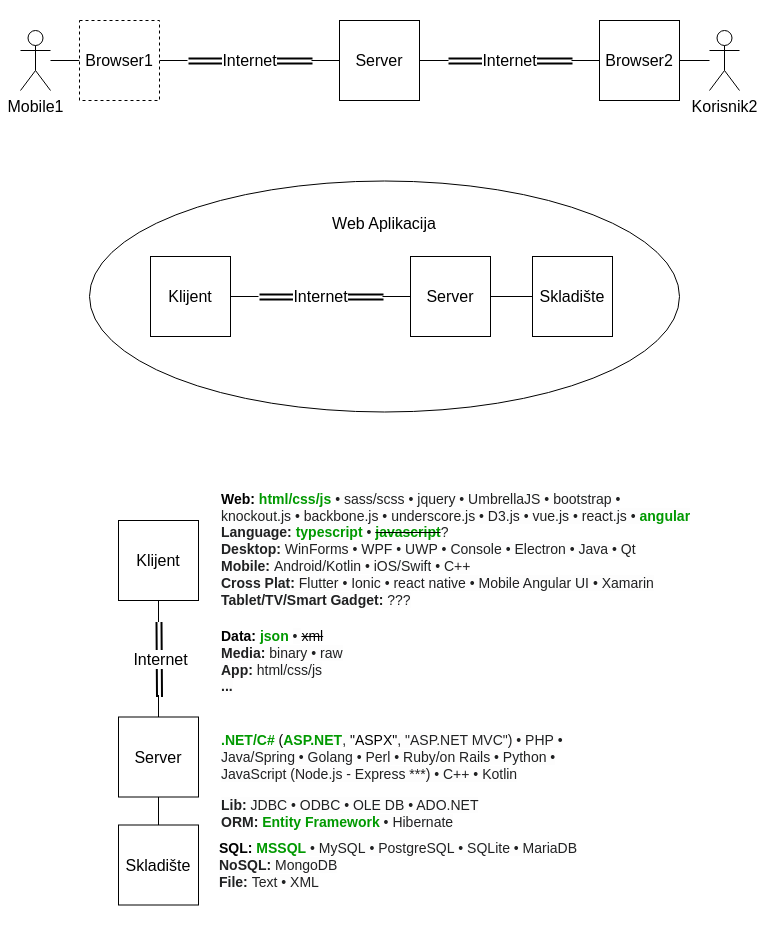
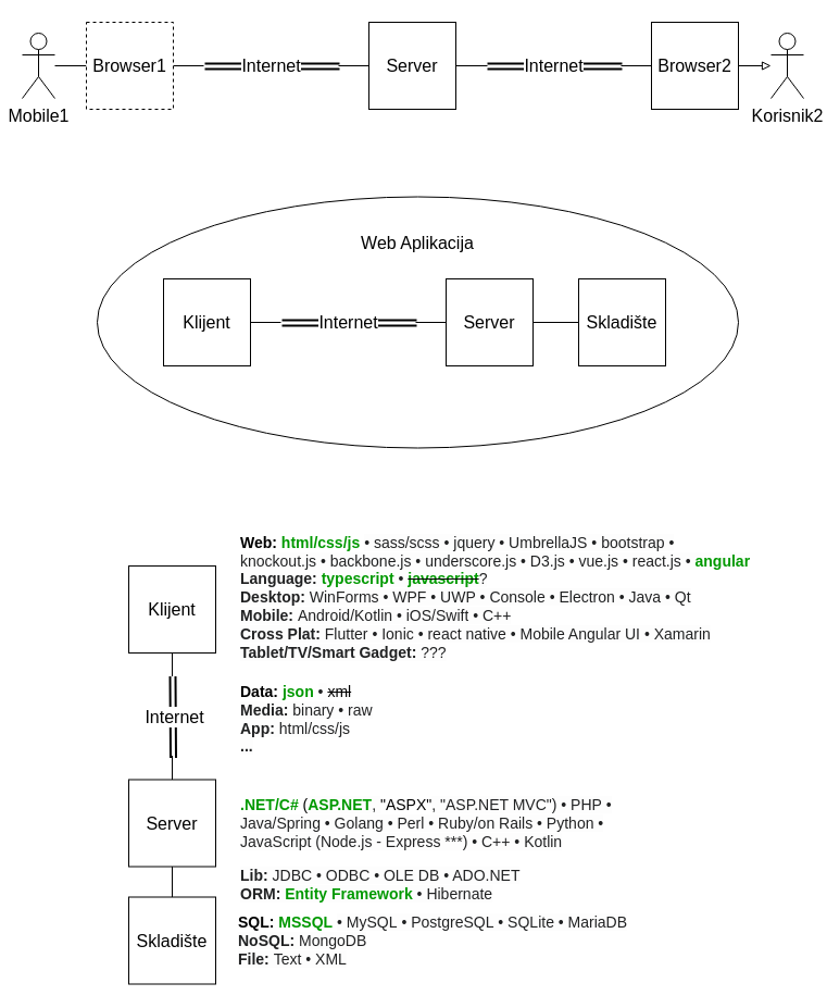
  <mxCell id="0" />
  <mxCell id="1" parent="0" />
  <mxCell id="2" value="" style="ellipse;whiteSpace=wrap;html=1;fontSize=16;" vertex="1" parent="1"><mxGeometry x="89" y="180.5" width="590" height="231" as="geometry" /></mxCell>
  <mxCell id="3" value="Mobile1" style="shape=umlActor;verticalLabelPosition=bottom;verticalAlign=top;html=1;outlineConnect=0;fontSize=16;" vertex="1" parent="1"><mxGeometry x="20" y="30" width="30" height="60" as="geometry" /></mxCell>
  <mxCell id="4" style="edgeStyle=orthogonalEdgeStyle;rounded=0;orthogonalLoop=1;jettySize=auto;html=1;exitX=0;exitY=0.5;exitDx=0;exitDy=0;fontSize=16;endArrow=none;endFill=0;" edge="1" parent="1" source="6" target="3"><mxGeometry relative="1" as="geometry" /></mxCell>
  <mxCell id="5" style="edgeStyle=orthogonalEdgeStyle;rounded=0;jumpSize=6;orthogonalLoop=1;jettySize=auto;html=1;exitX=1;exitY=0.5;exitDx=0;exitDy=0;fontSize=16;endArrow=none;endFill=0;strokeWidth=1;" edge="1" parent="1" source="6"><mxGeometry relative="1" as="geometry"><mxPoint x="187" y="60" as="targetPoint" /></mxGeometry></mxCell>
  <mxCell id="6" value="Browser1" style="whiteSpace=wrap;html=1;aspect=fixed;fontSize=16;dashed=1;" vertex="1" parent="1"><mxGeometry x="79" y="20" width="80" height="80" as="geometry" /></mxCell>
  <mxCell id="7" value="" style="endArrow=none;html=1;rounded=0;fontSize=16;jumpSize=6;shape=link;strokeWidth=2;edgeStyle=orthogonalEdgeStyle;" edge="1" parent="1"><mxGeometry width="50" height="50" relative="1" as="geometry"><mxPoint x="188" y="60.5" as="sourcePoint" /><mxPoint x="312" y="60.5" as="targetPoint" /></mxGeometry></mxCell>
  <mxCell id="8" value="Internet" style="edgeLabel;html=1;align=center;verticalAlign=middle;resizable=0;points=[];fontSize=16;" vertex="1" connectable="0" parent="7"><mxGeometry x="-0.339" y="-2" relative="1" as="geometry"><mxPoint x="19" y="-3" as="offset" /></mxGeometry></mxCell>
  <mxCell id="9" style="edgeStyle=orthogonalEdgeStyle;rounded=0;jumpSize=6;orthogonalLoop=1;jettySize=auto;html=1;exitX=0;exitY=0.5;exitDx=0;exitDy=0;fontSize=16;endArrow=none;endFill=0;strokeWidth=1;" edge="1" parent="1" source="11"><mxGeometry relative="1" as="geometry"><mxPoint x="311" y="60" as="targetPoint" /></mxGeometry></mxCell>
  <mxCell id="10" style="edgeStyle=orthogonalEdgeStyle;rounded=0;jumpSize=6;orthogonalLoop=1;jettySize=auto;html=1;exitX=1;exitY=0.5;exitDx=0;exitDy=0;fontSize=16;endArrow=none;endFill=0;strokeWidth=1;" edge="1" parent="1" source="11"><mxGeometry relative="1" as="geometry"><mxPoint x="448" y="60" as="targetPoint" /></mxGeometry></mxCell>
  <mxCell id="11" value="Server" style="whiteSpace=wrap;html=1;aspect=fixed;fontSize=16;" vertex="1" parent="1"><mxGeometry x="339" y="20" width="80" height="80" as="geometry" /></mxCell>
  <mxCell id="12" value="Korisnik2" style="shape=umlActor;verticalLabelPosition=bottom;verticalAlign=top;html=1;outlineConnect=0;fontSize=16;" vertex="1" parent="1"><mxGeometry x="709" y="30" width="30" height="60" as="geometry" /></mxCell>
- <mxCell id="13" style="rounded=0;jumpSize=6;orthogonalLoop=1;jettySize=auto;html=1;exitX=1;exitY=0.5;exitDx=0;exitDy=0;fontSize=16;endArrow=none;endFill=0;strokeWidth=1;edgeStyle=orthogonalEdgeStyle;" edge="1" parent="1" source="15" target="12"><mxGeometry relative="1" as="geometry" /></mxCell>
+ <mxCell id="13" style="rounded=0;jumpSize=6;orthogonalLoop=1;jettySize=auto;html=1;exitX=1;exitY=0.5;exitDx=0;exitDy=0;fontSize=16;endArrow=block;endFill=0;strokeWidth=1;edgeStyle=orthogonalEdgeStyle;" edge="1" parent="1" source="15" target="12"><mxGeometry relative="1" as="geometry" /></mxCell>
  <mxCell id="14" style="edgeStyle=orthogonalEdgeStyle;rounded=0;jumpSize=6;orthogonalLoop=1;jettySize=auto;html=1;exitX=0;exitY=0.5;exitDx=0;exitDy=0;fontSize=16;endArrow=none;endFill=0;strokeWidth=1;" edge="1" parent="1" source="15"><mxGeometry relative="1" as="geometry"><mxPoint x="571" y="60" as="targetPoint" /></mxGeometry></mxCell>
  <mxCell id="15" value="Browser2" style="whiteSpace=wrap;html=1;aspect=fixed;fontSize=16;" vertex="1" parent="1"><mxGeometry x="599" y="20" width="80" height="80" as="geometry" /></mxCell>
  <mxCell id="16" value="" style="endArrow=none;html=1;rounded=0;fontSize=16;jumpSize=6;shape=link;strokeWidth=2;edgeStyle=orthogonalEdgeStyle;" edge="1" parent="1"><mxGeometry width="50" height="50" relative="1" as="geometry"><mxPoint x="448" y="60.5" as="sourcePoint" /><mxPoint x="572" y="60.5" as="targetPoint" /></mxGeometry></mxCell>
  <mxCell id="17" value="Internet" style="edgeLabel;html=1;align=center;verticalAlign=middle;resizable=0;points=[];fontSize=16;" vertex="1" connectable="0" parent="16"><mxGeometry x="-0.339" y="-2" relative="1" as="geometry"><mxPoint x="19" y="-3" as="offset" /></mxGeometry></mxCell>
  <mxCell id="18" style="edgeStyle=orthogonalEdgeStyle;rounded=0;jumpSize=6;orthogonalLoop=1;jettySize=auto;html=1;exitX=1;exitY=0.5;exitDx=0;exitDy=0;fontSize=16;endArrow=none;endFill=0;strokeWidth=1;" edge="1" parent="1" source="19"><mxGeometry relative="1" as="geometry"><mxPoint x="258" y="296" as="targetPoint" /></mxGeometry></mxCell>
  <mxCell id="19" value="Klijent" style="whiteSpace=wrap;html=1;aspect=fixed;fontSize=16;" vertex="1" parent="1"><mxGeometry x="150" y="256" width="80" height="80" as="geometry" /></mxCell>
  <mxCell id="20" value="" style="endArrow=none;html=1;rounded=0;fontSize=16;jumpSize=6;shape=link;strokeWidth=2;edgeStyle=orthogonalEdgeStyle;" edge="1" parent="1"><mxGeometry width="50" height="50" relative="1" as="geometry"><mxPoint x="259" y="296.5" as="sourcePoint" /><mxPoint x="383" y="296.5" as="targetPoint" /></mxGeometry></mxCell>
  <mxCell id="21" value="Internet" style="edgeLabel;html=1;align=center;verticalAlign=middle;resizable=0;points=[];fontSize=16;" vertex="1" connectable="0" parent="20"><mxGeometry x="-0.339" y="-2" relative="1" as="geometry"><mxPoint x="19" y="-3" as="offset" /></mxGeometry></mxCell>
  <mxCell id="22" style="edgeStyle=orthogonalEdgeStyle;rounded=0;jumpSize=6;orthogonalLoop=1;jettySize=auto;html=1;exitX=0;exitY=0.5;exitDx=0;exitDy=0;fontSize=16;endArrow=none;endFill=0;strokeWidth=1;" edge="1" parent="1" source="23"><mxGeometry relative="1" as="geometry"><mxPoint x="382" y="296" as="targetPoint" /></mxGeometry></mxCell>
  <mxCell id="23" value="Server" style="whiteSpace=wrap;html=1;aspect=fixed;fontSize=16;" vertex="1" parent="1"><mxGeometry x="410" y="256" width="80" height="80" as="geometry" /></mxCell>
  <mxCell id="24" value="Web Aplikacija" style="text;html=1;strokeColor=none;fillColor=none;align=center;verticalAlign=middle;whiteSpace=wrap;rounded=0;fontSize=16;" vertex="1" parent="1"><mxGeometry x="319" y="208" width="130" height="30" as="geometry" /></mxCell>
  <mxCell id="25" style="edgeStyle=orthogonalEdgeStyle;rounded=0;jumpSize=6;orthogonalLoop=1;jettySize=auto;html=1;exitX=0;exitY=0.5;exitDx=0;exitDy=0;entryX=1;entryY=0.5;entryDx=0;entryDy=0;fontSize=16;endArrow=none;endFill=0;strokeWidth=1;" edge="1" parent="1" source="26" target="23"><mxGeometry relative="1" as="geometry" /></mxCell>
  <mxCell id="26" value="Skladište" style="whiteSpace=wrap;html=1;aspect=fixed;fontSize=16;" vertex="1" parent="1"><mxGeometry x="532" y="256" width="80" height="80" as="geometry" /></mxCell>
  <mxCell id="27" style="edgeStyle=none;rounded=0;jumpSize=6;orthogonalLoop=1;jettySize=auto;html=1;exitX=0.5;exitY=1;exitDx=0;exitDy=0;fontSize=16;endArrow=none;endFill=0;strokeWidth=1;" edge="1" parent="1" source="28"><mxGeometry relative="1" as="geometry"><mxPoint x="158" y="621.5" as="targetPoint" /></mxGeometry></mxCell>
  <mxCell id="28" value="Klijent" style="whiteSpace=wrap;html=1;aspect=fixed;fontSize=16;" vertex="1" parent="1"><mxGeometry x="118" y="520" width="80" height="80" as="geometry" /></mxCell>
  <mxCell id="29" value="" style="endArrow=none;html=1;rounded=0;fontSize=16;jumpSize=6;shape=link;strokeWidth=2;" edge="1" parent="1"><mxGeometry width="50" height="50" relative="1" as="geometry"><mxPoint x="158.5" y="621.5" as="sourcePoint" /><mxPoint x="159" y="696.5" as="targetPoint" /></mxGeometry></mxCell>
  <mxCell id="30" value="Internet" style="edgeLabel;html=1;align=center;verticalAlign=middle;resizable=0;points=[];fontSize=16;" vertex="1" connectable="0" parent="29"><mxGeometry x="-0.339" y="-2" relative="1" as="geometry"><mxPoint x="3" y="12" as="offset" /></mxGeometry></mxCell>
  <mxCell id="31" style="edgeStyle=none;rounded=0;jumpSize=6;orthogonalLoop=1;jettySize=auto;html=1;exitX=0.5;exitY=0;exitDx=0;exitDy=0;fontSize=16;endArrow=none;endFill=0;strokeWidth=1;" edge="1" parent="1" source="32"><mxGeometry relative="1" as="geometry"><mxPoint x="158" y="694.5" as="targetPoint" /></mxGeometry></mxCell>
  <mxCell id="32" value="Server" style="whiteSpace=wrap;html=1;aspect=fixed;fontSize=16;" vertex="1" parent="1"><mxGeometry x="118" y="716.5" width="80" height="80" as="geometry" /></mxCell>
  <mxCell id="33" style="edgeStyle=none;rounded=0;jumpSize=6;orthogonalLoop=1;jettySize=auto;html=1;exitX=0.5;exitY=0;exitDx=0;exitDy=0;entryX=0.5;entryY=1;entryDx=0;entryDy=0;fontSize=16;endArrow=none;endFill=0;strokeWidth=1;" edge="1" parent="1" source="34" target="32"><mxGeometry relative="1" as="geometry" /></mxCell>
  <mxCell id="34" value="Skladište" style="whiteSpace=wrap;html=1;aspect=fixed;fontSize=16;" vertex="1" parent="1"><mxGeometry x="118" y="824.5" width="80" height="80" as="geometry" /></mxCell>
  <mxCell id="35" value="&lt;b&gt;Web:&lt;/b&gt; &lt;b&gt;&lt;font color=&quot;#009900&quot;&gt;html/css/js&lt;/font&gt;&lt;/b&gt;&amp;nbsp;&lt;span style=&quot;color: rgb(32 , 33 , 34) ; font-family: sans-serif ; background-color: rgb(253 , 253 , 253)&quot;&gt;• sass/scss&amp;nbsp;&lt;/span&gt;&lt;span style=&quot;color: rgb(32 , 33 , 34) ; font-family: sans-serif ; background-color: rgb(253 , 253 , 253)&quot;&gt;•&amp;nbsp;&lt;/span&gt;&lt;span style=&quot;color: rgb(32 , 33 , 34) ; font-family: sans-serif ; background-color: rgb(253 , 253 , 253)&quot;&gt;jquery&amp;nbsp;&lt;/span&gt;&lt;span style=&quot;color: rgb(32 , 33 , 34) ; font-family: sans-serif ; background-color: rgb(253 , 253 , 253)&quot;&gt;• UmbrellaJS&amp;nbsp;&lt;/span&gt;&lt;span style=&quot;color: rgb(32 , 33 , 34) ; font-family: sans-serif ; background-color: rgb(253 , 253 , 253)&quot;&gt;• bootstrap&amp;nbsp;&lt;/span&gt;&lt;span style=&quot;color: rgb(32 , 33 , 34) ; font-family: sans-serif ; background-color: rgb(253 , 253 , 253)&quot;&gt;• knockout.js&amp;nbsp;&lt;/span&gt;&lt;span style=&quot;color: rgb(32 , 33 , 34) ; font-family: sans-serif ; background-color: rgb(253 , 253 , 253)&quot;&gt;• backbone.js&amp;nbsp;&lt;/span&gt;&lt;span style=&quot;color: rgb(32 , 33 , 34) ; font-family: sans-serif ; background-color: rgb(253 , 253 , 253)&quot;&gt;• underscore.js&amp;nbsp;&lt;/span&gt;&lt;span style=&quot;color: rgb(32 , 33 , 34) ; font-family: sans-serif ; background-color: rgb(253 , 253 , 253)&quot;&gt;• D3.js&amp;nbsp;&lt;/span&gt;&lt;span style=&quot;color: rgb(32 , 33 , 34) ; font-family: sans-serif ; background-color: rgb(253 , 253 , 253)&quot;&gt;• vue.js&amp;nbsp;&lt;/span&gt;&lt;span style=&quot;color: rgb(32 , 33 , 34) ; font-family: sans-serif ; background-color: rgb(253 , 253 , 253)&quot;&gt;• react.js&amp;nbsp;&lt;/span&gt;&lt;span style=&quot;font-family: sans-serif ; background-color: rgb(253 , 253 , 253)&quot;&gt;&lt;font color=&quot;#202122&quot;&gt;• &lt;/font&gt;&lt;font color=&quot;#009900&quot;&gt;&lt;b&gt;angular&lt;/b&gt;&lt;/font&gt;&lt;br&gt;&lt;b style=&quot;color: rgb(32 , 33 , 34)&quot;&gt;Language:&lt;/b&gt; &lt;font color=&quot;#009900&quot; style=&quot;font-weight: bold&quot;&gt;typescript&lt;/font&gt;&lt;font color=&quot;#202122&quot;&gt;&amp;nbsp;&lt;/font&gt;&lt;/span&gt;&lt;span style=&quot;color: rgb(32 , 33 , 34) ; font-family: sans-serif ; background-color: rgb(253 , 253 , 253)&quot;&gt;•&amp;nbsp;&lt;/span&gt;&lt;span style=&quot;font-family: sans-serif ; background-color: rgb(253 , 253 , 253)&quot;&gt;&lt;strike&gt;&lt;b&gt;&lt;font color=&quot;#009900&quot;&gt;javascript&lt;/font&gt;&lt;/b&gt;&lt;/strike&gt;&lt;font color=&quot;#202122&quot;&gt;?&lt;/font&gt;&lt;br&gt;&lt;b style=&quot;color: rgb(32 , 33 , 34)&quot;&gt;Desktop:&lt;/b&gt;&lt;font color=&quot;#202122&quot;&gt;&amp;nbsp;WinForms&amp;nbsp;&lt;/font&gt;&lt;/span&gt;&lt;span style=&quot;color: rgb(32 , 33 , 34) ; font-family: sans-serif ; background-color: rgb(253 , 253 , 253)&quot;&gt;• WPF&amp;nbsp;&lt;/span&gt;&lt;span style=&quot;color: rgb(32 , 33 , 34) ; font-family: sans-serif ; background-color: rgb(253 , 253 , 253)&quot;&gt;• UWP&amp;nbsp;&lt;/span&gt;&lt;span style=&quot;color: rgb(32 , 33 , 34) ; font-family: sans-serif ; background-color: rgb(253 , 253 , 253)&quot;&gt;• Console&amp;nbsp;&lt;/span&gt;&lt;span style=&quot;color: rgb(32 , 33 , 34) ; font-family: sans-serif ; background-color: rgb(253 , 253 , 253)&quot;&gt;• Electron&amp;nbsp;&lt;/span&gt;&lt;span style=&quot;color: rgb(32 , 33 , 34) ; font-family: sans-serif ; background-color: rgb(253 , 253 , 253)&quot;&gt;• Java&amp;nbsp;&lt;/span&gt;&lt;span style=&quot;color: rgb(32 , 33 , 34) ; font-family: sans-serif ; background-color: rgb(253 , 253 , 253)&quot;&gt;• Qt&lt;br&gt;&lt;/span&gt;&lt;span style=&quot;color: rgb(32 , 33 , 34) ; font-family: sans-serif ; background-color: rgb(253 , 253 , 253)&quot;&gt;&lt;b&gt;Mobile:&lt;/b&gt;&amp;nbsp;Android/Kotlin&amp;nbsp;&lt;/span&gt;&lt;span style=&quot;color: rgb(32 , 33 , 34) ; font-family: sans-serif ; background-color: rgb(253 , 253 , 253)&quot;&gt;• iOS/Swift&lt;/span&gt;&lt;span style=&quot;color: rgb(32 , 33 , 34) ; font-family: sans-serif ; background-color: rgb(253 , 253 , 253)&quot;&gt;&amp;nbsp;&lt;/span&gt;&lt;span style=&quot;color: rgb(32 , 33 , 34) ; font-family: sans-serif ; background-color: rgb(253 , 253 , 253)&quot;&gt;• C++&lt;/span&gt;&lt;span style=&quot;color: rgb(32 , 33 , 34) ; font-family: sans-serif ; background-color: rgb(253 , 253 , 253)&quot;&gt;&lt;br&gt;&lt;b&gt;Cross Plat:&amp;nbsp;&lt;/b&gt;Flutter&amp;nbsp;&lt;/span&gt;&lt;span style=&quot;color: rgb(32 , 33 , 34) ; font-family: sans-serif ; background-color: rgb(253 , 253 , 253)&quot;&gt;• Ionic&amp;nbsp;&lt;/span&gt;&lt;span style=&quot;color: rgb(32 , 33 , 34) ; font-family: sans-serif ; background-color: rgb(253 , 253 , 253)&quot;&gt;•&amp;nbsp;&lt;/span&gt;&lt;span style=&quot;color: rgb(32 , 33 , 34) ; font-family: sans-serif ; background-color: rgb(253 , 253 , 253)&quot;&gt;react native&amp;nbsp;&lt;/span&gt;&lt;span style=&quot;color: rgb(32 , 33 , 34) ; font-family: sans-serif ; background-color: rgb(253 , 253 , 253)&quot;&gt;• Mobile Angular UI&amp;nbsp;&lt;/span&gt;&lt;span style=&quot;color: rgb(32 , 33 , 34) ; font-family: sans-serif ; background-color: rgb(253 , 253 , 253)&quot;&gt;• Xamarin&lt;br&gt;&lt;/span&gt;&lt;span style=&quot;color: rgb(32 , 33 , 34) ; font-family: sans-serif ; background-color: rgb(253 , 253 , 253)&quot;&gt;&lt;b&gt;Tablet/TV/Smart Gadget:&lt;/b&gt;&amp;nbsp;???&lt;br&gt;&lt;/span&gt;" style="text;html=1;strokeColor=none;fillColor=none;align=left;verticalAlign=middle;whiteSpace=wrap;rounded=0;fontSize=14;" vertex="1" parent="1"><mxGeometry x="219" y="483" width="477" height="132" as="geometry" /></mxCell>
  <mxCell id="36" value="&lt;b&gt;Data:&amp;nbsp;&lt;font color=&quot;#009900&quot;&gt;json&lt;/font&gt;&lt;/b&gt;&amp;nbsp;&lt;span style=&quot;color: rgb(32 , 33 , 34) ; font-family: sans-serif ; background-color: rgb(253 , 253 , 253)&quot;&gt;•&amp;nbsp;&lt;/span&gt;&lt;strike&gt;xml&lt;br&gt;&lt;/strike&gt;&lt;span style=&quot;color: rgb(32 , 33 , 34) ; font-family: sans-serif ; background-color: rgb(253 , 253 , 253)&quot;&gt;&lt;b&gt;Media:&lt;/b&gt;&amp;nbsp;binary&amp;nbsp;&lt;/span&gt;&lt;span style=&quot;color: rgb(32 , 33 , 34) ; font-family: sans-serif ; background-color: rgb(253 , 253 , 253)&quot;&gt;•&amp;nbsp;&lt;/span&gt;&lt;span style=&quot;color: rgb(32 , 33 , 34) ; font-family: sans-serif ; background-color: rgb(253 , 253 , 253)&quot;&gt;raw&lt;br&gt;&lt;b&gt;App:&lt;/b&gt;&amp;nbsp;html/css/js&lt;br&gt;&lt;b&gt;...&lt;/b&gt;&lt;br&gt;&lt;/span&gt;" style="text;html=1;strokeColor=none;fillColor=none;align=left;verticalAlign=middle;whiteSpace=wrap;rounded=0;fontSize=14;" vertex="1" parent="1"><mxGeometry x="219" y="621" width="139" height="79" as="geometry" /></mxCell>
  <mxCell id="37" value="&lt;b&gt;&lt;font color=&quot;#009900&quot;&gt;.NET/C#&lt;/font&gt;&lt;/b&gt;&amp;nbsp;(&lt;span style=&quot;font-family: sans-serif ; background-color: rgb(253 , 253 , 253)&quot;&gt;&lt;b&gt;&lt;font color=&quot;#009900&quot;&gt;ASP.NET&lt;/font&gt;&lt;/b&gt;&lt;font color=&quot;#202122&quot;&gt;,&amp;nbsp;&lt;/font&gt;&lt;/span&gt;&quot;ASPX&quot;&lt;span style=&quot;color: rgb(32 , 33 , 34) ; font-family: sans-serif ; background-color: rgb(253 , 253 , 253)&quot;&gt;, &quot;ASP.NET MVC&quot;)&amp;nbsp;&lt;/span&gt;&lt;span style=&quot;color: rgb(32 , 33 , 34) ; font-family: sans-serif ; background-color: rgb(253 , 253 , 253)&quot;&gt;• PHP&amp;nbsp;&lt;/span&gt;&lt;span style=&quot;color: rgb(32 , 33 , 34) ; font-family: sans-serif ; background-color: rgb(253 , 253 , 253)&quot;&gt;• Java/Spring&amp;nbsp;&lt;/span&gt;&lt;span style=&quot;color: rgb(32 , 33 , 34) ; font-family: sans-serif ; background-color: rgb(253 , 253 , 253)&quot;&gt;• Golang&amp;nbsp;&lt;/span&gt;&lt;span style=&quot;color: rgb(32 , 33 , 34) ; font-family: sans-serif ; background-color: rgb(253 , 253 , 253)&quot;&gt;• Perl&amp;nbsp;&lt;/span&gt;&lt;span style=&quot;color: rgb(32 , 33 , 34) ; font-family: sans-serif ; background-color: rgb(253 , 253 , 253)&quot;&gt;• Ruby/on Rails&amp;nbsp;&lt;/span&gt;&lt;span style=&quot;color: rgb(32 , 33 , 34) ; font-family: sans-serif ; background-color: rgb(253 , 253 , 253)&quot;&gt;• Python&amp;nbsp;&lt;/span&gt;&lt;span style=&quot;color: rgb(32 , 33 , 34) ; font-family: sans-serif ; background-color: rgb(253 , 253 , 253)&quot;&gt;• JavaScript (Node.js - Express ***)&amp;nbsp;&lt;/span&gt;&lt;span style=&quot;color: rgb(32 , 33 , 34) ; font-family: sans-serif ; background-color: rgb(253 , 253 , 253)&quot;&gt;• C++&amp;nbsp;&lt;/span&gt;&lt;span style=&quot;color: rgb(32 , 33 , 34) ; font-family: sans-serif ; background-color: rgb(253 , 253 , 253)&quot;&gt;• Kotlin&lt;/span&gt;&lt;span style=&quot;color: rgb(32 , 33 , 34) ; font-family: sans-serif ; background-color: rgb(253 , 253 , 253)&quot;&gt;&lt;br&gt;&lt;/span&gt;" style="text;html=1;strokeColor=none;fillColor=none;align=left;verticalAlign=middle;whiteSpace=wrap;rounded=0;fontSize=14;" vertex="1" parent="1"><mxGeometry x="219" y="720.5" width="345" height="72" as="geometry" /></mxCell>
  <mxCell id="38" value="&lt;span style=&quot;color: rgb(32 , 33 , 34) ; font-family: sans-serif ; background-color: rgb(253 , 253 , 253)&quot;&gt;&lt;b&gt;Lib: &lt;/b&gt;JDBC&amp;nbsp;&lt;/span&gt;&lt;span style=&quot;color: rgb(32 , 33 , 34) ; font-family: sans-serif ; background-color: rgb(253 , 253 , 253)&quot;&gt;•&amp;nbsp;&lt;/span&gt;&lt;span style=&quot;color: rgb(32 , 33 , 34) ; font-family: sans-serif ; background-color: rgb(253 , 253 , 253)&quot;&gt;ODBC&amp;nbsp;&lt;/span&gt;&lt;span style=&quot;color: rgb(32 , 33 , 34) ; font-family: sans-serif ; background-color: rgb(253 , 253 , 253)&quot;&gt;• OLE DB&amp;nbsp;&lt;/span&gt;&lt;span style=&quot;color: rgb(32 , 33 , 34) ; font-family: sans-serif ; background-color: rgb(253 , 253 , 253)&quot;&gt;• ADO.NET&lt;br&gt;&lt;/span&gt;&lt;span style=&quot;font-family: sans-serif ; background-color: rgb(253 , 253 , 253)&quot;&gt;&lt;b style=&quot;color: rgb(32 , 33 , 34)&quot;&gt;ORM:&lt;/b&gt;&lt;font color=&quot;#202122&quot;&gt;&amp;nbsp;&lt;/font&gt;&lt;b&gt;&lt;font color=&quot;#009900&quot;&gt;Entity Framework&lt;/font&gt;&lt;/b&gt;&lt;font color=&quot;#202122&quot;&gt;&amp;nbsp;&lt;/font&gt;&lt;/span&gt;&lt;span style=&quot;color: rgb(32 , 33 , 34) ; font-family: sans-serif ; background-color: rgb(253 , 253 , 253)&quot;&gt;• Hibernate&lt;/span&gt;&lt;span style=&quot;color: rgb(32 , 33 , 34) ; font-family: sans-serif ; background-color: rgb(253 , 253 , 253)&quot;&gt;&lt;br&gt;&lt;/span&gt;" style="text;html=1;strokeColor=none;fillColor=none;align=left;verticalAlign=middle;whiteSpace=wrap;rounded=0;fontSize=14;" vertex="1" parent="1"><mxGeometry x="219" y="790" width="275" height="45.5" as="geometry" /></mxCell>
  <mxCell id="39" value="&lt;b&gt;SQL:&lt;/b&gt;&amp;nbsp;&lt;b&gt;&lt;font color=&quot;#009900&quot;&gt;MSSQL&lt;/font&gt;&lt;/b&gt;&amp;nbsp;&lt;span style=&quot;color: rgb(32 , 33 , 34) ; font-family: sans-serif ; background-color: rgb(253 , 253 , 253)&quot;&gt;• MySQL&amp;nbsp;&lt;/span&gt;&lt;span style=&quot;color: rgb(32 , 33 , 34) ; font-family: sans-serif ; background-color: rgb(253 , 253 , 253)&quot;&gt;• PostgreSQL&amp;nbsp;&lt;/span&gt;&lt;span style=&quot;color: rgb(32 , 33 , 34) ; font-family: sans-serif ; background-color: rgb(253 , 253 , 253)&quot;&gt;• SQLite&amp;nbsp;&lt;/span&gt;&lt;span style=&quot;color: rgb(32 , 33 , 34) ; font-family: sans-serif ; background-color: rgb(253 , 253 , 253)&quot;&gt;• MariaDB&lt;br&gt;&lt;b&gt;NoSQL:&lt;/b&gt;&amp;nbsp;MongoDB&lt;br&gt;&lt;/span&gt;&lt;span style=&quot;color: rgb(32 , 33 , 34) ; font-family: sans-serif ; background-color: rgb(253 , 253 , 253)&quot;&gt;&lt;b&gt;File:&lt;/b&gt;&amp;nbsp;Text&amp;nbsp;&lt;/span&gt;&lt;span style=&quot;color: rgb(32 , 33 , 34) ; font-family: sans-serif ; background-color: rgb(253 , 253 , 253)&quot;&gt;• XML&lt;/span&gt;&lt;span style=&quot;color: rgb(32 , 33 , 34) ; font-family: sans-serif ; background-color: rgb(253 , 253 , 253)&quot;&gt;&lt;br&gt;&lt;/span&gt;" style="text;html=1;strokeColor=none;fillColor=none;align=left;verticalAlign=middle;whiteSpace=wrap;rounded=0;fontSize=14;" vertex="1" parent="1"><mxGeometry x="217" y="828.5" width="369" height="72" as="geometry" /></mxCell>
